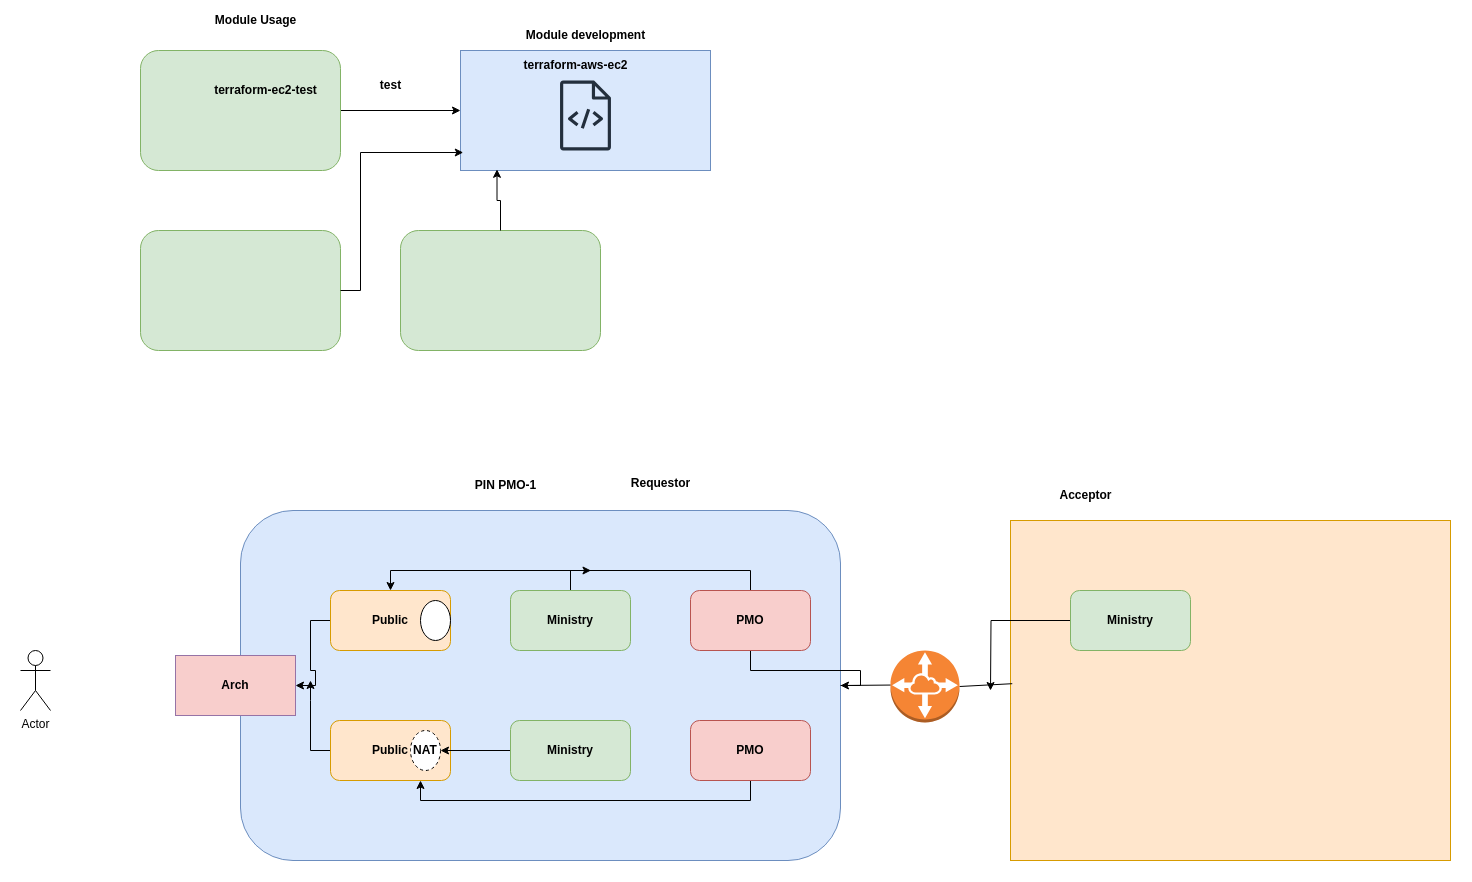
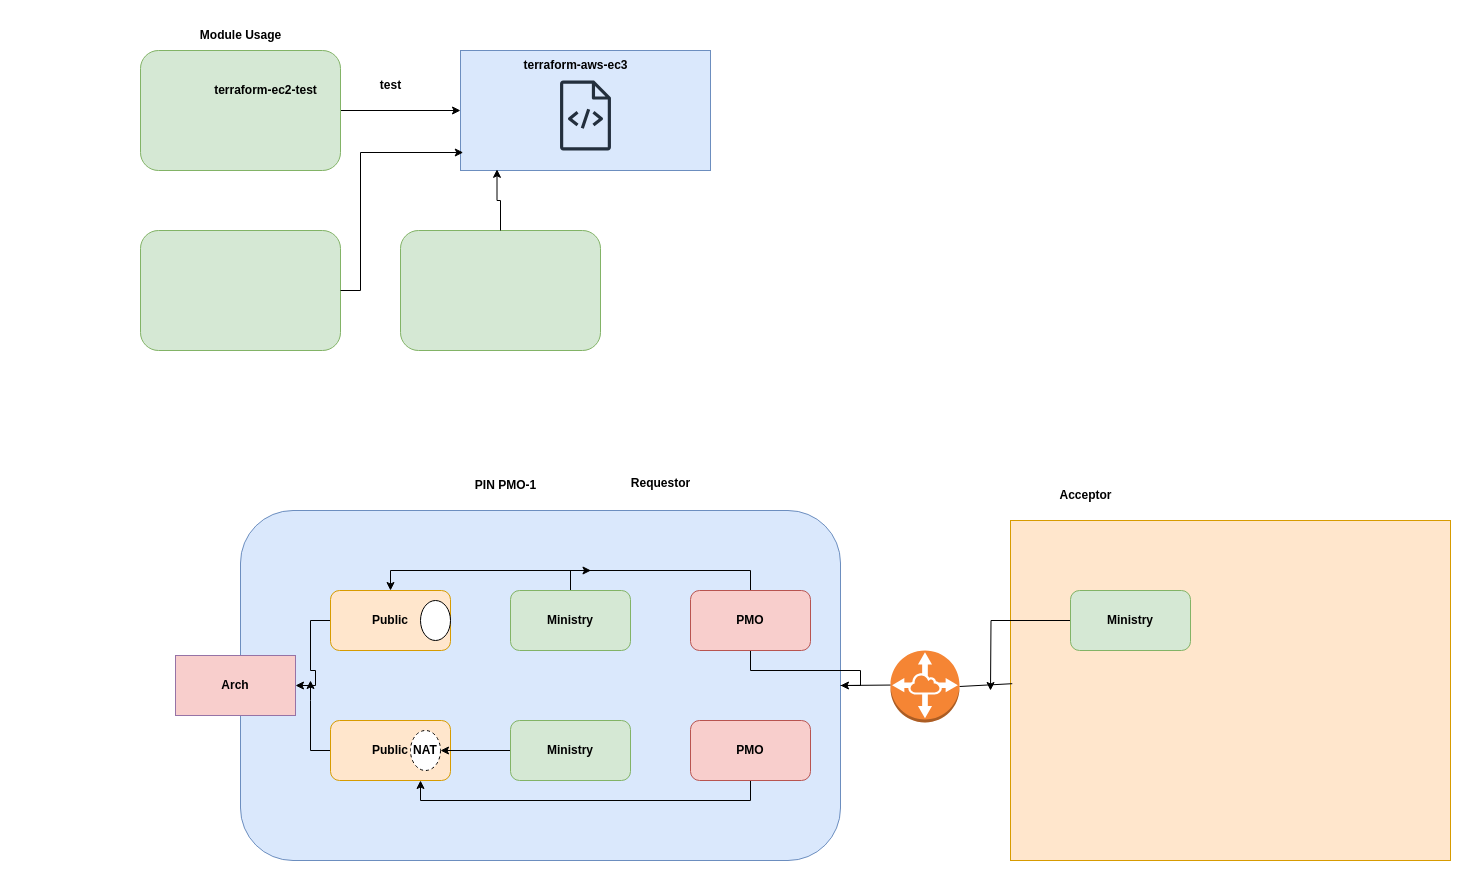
  <mxCell id="0" />
  <mxCell id="1" parent="0" />
  <mxCell id="2" value="" style="rounded=0;whiteSpace=wrap;html=1;fillColor=#dae8fc;strokeColor=#6c8ebf;" parent="1" vertex="1"><mxGeometry x="460" y="50" width="250" height="120" as="geometry" /></mxCell>
- <mxCell id="3" value="&lt;b&gt;terraform-aws-ec2&lt;/b&gt;" style="text;html=1;align=center;verticalAlign=middle;resizable=0;points=[];autosize=1;strokeColor=none;fillColor=none;" parent="1" vertex="1"><mxGeometry x="510" y="50" width="130" height="30" as="geometry" /></mxCell>
+ <mxCell id="3" value="&lt;b&gt;terraform-aws-ec3&lt;/b&gt;" style="text;html=1;align=center;verticalAlign=middle;resizable=0;points=[];autosize=1;strokeColor=none;fillColor=none;" parent="1" vertex="1"><mxGeometry x="510" y="50" width="130" height="30" as="geometry" /></mxCell>
  <mxCell id="4" style="edgeStyle=orthogonalEdgeStyle;rounded=0;orthogonalLoop=1;jettySize=auto;html=1;entryX=0;entryY=0.5;entryDx=0;entryDy=0;" parent="1" source="5" target="2" edge="1"><mxGeometry relative="1" as="geometry" /></mxCell>
  <mxCell id="5" value="" style="rounded=1;whiteSpace=wrap;html=1;fillColor=#d5e8d4;strokeColor=#82b366;" parent="1" vertex="1"><mxGeometry x="140" y="50" width="200" height="120" as="geometry" /></mxCell>
  <mxCell id="6" value="&lt;b&gt;terraform-ec2-test&lt;/b&gt;" style="text;html=1;align=center;verticalAlign=middle;resizable=0;points=[];autosize=1;strokeColor=none;fillColor=none;" parent="1" vertex="1"><mxGeometry x="200" y="75" width="130" height="30" as="geometry" /></mxCell>
  <mxCell id="7" value="" style="sketch=0;outlineConnect=0;fontColor=#232F3E;gradientColor=none;fillColor=#232F3D;strokeColor=none;dashed=0;verticalLabelPosition=bottom;verticalAlign=top;align=center;html=1;fontSize=12;fontStyle=0;aspect=fixed;pointerEvents=1;shape=mxgraph.aws4.source_code;" parent="1" vertex="1"><mxGeometry x="559.42" y="80" width="51.15" height="70" as="geometry" /></mxCell>
  <mxCell id="8" value="&lt;b&gt;test&lt;/b&gt;" style="text;html=1;align=center;verticalAlign=middle;resizable=0;points=[];autosize=1;strokeColor=none;fillColor=none;" parent="1" vertex="1"><mxGeometry x="360" y="70" width="60" height="30" as="geometry" /></mxCell>
  <mxCell id="9" value="" style="rounded=1;whiteSpace=wrap;html=1;fillColor=#d5e8d4;strokeColor=#82b366;" parent="1" vertex="1"><mxGeometry x="140" y="230" width="200" height="120" as="geometry" /></mxCell>
  <mxCell id="10" value="" style="rounded=1;whiteSpace=wrap;html=1;fillColor=#d5e8d4;strokeColor=#82b366;" parent="1" vertex="1"><mxGeometry x="400" y="230" width="200" height="120" as="geometry" /></mxCell>
  <mxCell id="11" style="edgeStyle=orthogonalEdgeStyle;rounded=0;orthogonalLoop=1;jettySize=auto;html=1;entryX=0.011;entryY=0.85;entryDx=0;entryDy=0;entryPerimeter=0;" parent="1" source="9" target="2" edge="1"><mxGeometry relative="1" as="geometry"><Array as="points"><mxPoint x="360" y="290" /><mxPoint x="360" y="152" /></Array></mxGeometry></mxCell>
  <mxCell id="12" style="edgeStyle=orthogonalEdgeStyle;rounded=0;orthogonalLoop=1;jettySize=auto;html=1;entryX=0.146;entryY=0.99;entryDx=0;entryDy=0;entryPerimeter=0;" parent="1" source="10" target="2" edge="1"><mxGeometry relative="1" as="geometry" /></mxCell>
- <mxCell id="13" value="&lt;b&gt;Module development&lt;/b&gt;" style="text;html=1;align=center;verticalAlign=middle;resizable=0;points=[];autosize=1;strokeColor=none;fillColor=none;" parent="1" vertex="1"><mxGeometry x="515" y="20" width="140" height="30" as="geometry" /></mxCell>
- <mxCell id="14" value="&lt;b&gt;Module Usage&lt;/b&gt;" style="text;html=1;align=center;verticalAlign=middle;resizable=0;points=[];autosize=1;strokeColor=none;fillColor=none;" parent="1" vertex="1"><mxGeometry x="205" y="5" width="100" height="30" as="geometry" /></mxCell>
+ <mxCell id="14" value="&lt;b&gt;Module Usage&lt;/b&gt;" style="text;html=1;align=center;verticalAlign=middle;resizable=0;points=[];autosize=1;strokeColor=none;fillColor=none;" parent="1" vertex="1"><mxGeometry x="190" y="20" width="100" height="30" as="geometry" /></mxCell>
  <mxCell id="15" value="" style="rounded=1;whiteSpace=wrap;html=1;fillColor=#dae8fc;strokeColor=#6c8ebf;" parent="1" vertex="1"><mxGeometry x="240" y="510" width="600" height="350" as="geometry" /></mxCell>
  <mxCell id="16" style="edgeStyle=orthogonalEdgeStyle;rounded=0;orthogonalLoop=1;jettySize=auto;html=1;entryX=1;entryY=0.5;entryDx=0;entryDy=0;" parent="1" source="17" target="29" edge="1"><mxGeometry relative="1" as="geometry" /></mxCell>
  <mxCell id="17" value="&lt;b&gt;Public&lt;/b&gt;" style="rounded=1;whiteSpace=wrap;html=1;fillColor=#ffe6cc;strokeColor=#d79b00;" parent="1" vertex="1"><mxGeometry x="330" y="590" width="120" height="60" as="geometry" /></mxCell>
  <mxCell id="18" style="edgeStyle=orthogonalEdgeStyle;rounded=0;orthogonalLoop=1;jettySize=auto;html=1;" parent="1" source="19" edge="1"><mxGeometry relative="1" as="geometry"><mxPoint x="310" y="680" as="targetPoint" /></mxGeometry></mxCell>
  <mxCell id="19" value="&lt;b&gt;Public&lt;/b&gt;" style="rounded=1;whiteSpace=wrap;html=1;fillColor=#ffe6cc;strokeColor=#d79b00;" parent="1" vertex="1"><mxGeometry x="330" y="720" width="120" height="60" as="geometry" /></mxCell>
  <mxCell id="20" style="edgeStyle=orthogonalEdgeStyle;rounded=0;orthogonalLoop=1;jettySize=auto;html=1;" parent="1" source="21" edge="1"><mxGeometry relative="1" as="geometry"><mxPoint x="590" y="570" as="targetPoint" /></mxGeometry></mxCell>
  <mxCell id="21" value="&lt;b&gt;Ministry&lt;/b&gt;" style="rounded=1;whiteSpace=wrap;html=1;fillColor=#d5e8d4;strokeColor=#82b366;" parent="1" vertex="1"><mxGeometry x="510" y="590" width="120" height="60" as="geometry" /></mxCell>
  <mxCell id="22" style="edgeStyle=orthogonalEdgeStyle;rounded=0;orthogonalLoop=1;jettySize=auto;html=1;entryX=1;entryY=0.5;entryDx=0;entryDy=0;" parent="1" source="23" target="31" edge="1"><mxGeometry relative="1" as="geometry" /></mxCell>
  <mxCell id="23" value="&lt;b&gt;Ministry&lt;/b&gt;" style="rounded=1;whiteSpace=wrap;html=1;fillColor=#d5e8d4;strokeColor=#82b366;" parent="1" vertex="1"><mxGeometry x="510" y="720" width="120" height="60" as="geometry" /></mxCell>
  <mxCell id="24" style="edgeStyle=orthogonalEdgeStyle;rounded=0;orthogonalLoop=1;jettySize=auto;html=1;entryX=0.5;entryY=0;entryDx=0;entryDy=0;" parent="1" source="26" target="17" edge="1"><mxGeometry relative="1" as="geometry"><Array as="points"><mxPoint x="750" y="570" /><mxPoint x="390" y="570" /></Array></mxGeometry></mxCell>
  <mxCell id="25" style="edgeStyle=orthogonalEdgeStyle;rounded=0;orthogonalLoop=1;jettySize=auto;html=1;entryX=1;entryY=0.5;entryDx=0;entryDy=0;" edge="1" parent="1" source="26" target="15"><mxGeometry relative="1" as="geometry" /></mxCell>
  <mxCell id="26" value="&lt;b&gt;PMO&lt;/b&gt;" style="rounded=1;whiteSpace=wrap;html=1;fillColor=#f8cecc;strokeColor=#b85450;" parent="1" vertex="1"><mxGeometry x="690" y="590" width="120" height="60" as="geometry" /></mxCell>
  <mxCell id="27" style="edgeStyle=orthogonalEdgeStyle;rounded=0;orthogonalLoop=1;jettySize=auto;html=1;entryX=0.75;entryY=1;entryDx=0;entryDy=0;" parent="1" source="28" target="19" edge="1"><mxGeometry relative="1" as="geometry"><Array as="points"><mxPoint x="750" y="800" /><mxPoint x="420" y="800" /></Array></mxGeometry></mxCell>
  <mxCell id="28" value="&lt;b&gt;PMO&lt;/b&gt;" style="rounded=1;whiteSpace=wrap;html=1;fillColor=#f8cecc;strokeColor=#b85450;" parent="1" vertex="1"><mxGeometry x="690" y="720" width="120" height="60" as="geometry" /></mxCell>
  <mxCell id="29" value="&lt;b&gt;Arch&lt;/b&gt;" style="rounded=0;whiteSpace=wrap;html=1;fillColor=#f8cecc;strokeColor=#9673a6;" parent="1" vertex="1"><mxGeometry x="175" y="655" width="120" height="60" as="geometry" /></mxCell>
  <mxCell id="30" value="" style="ellipse;whiteSpace=wrap;html=1;" parent="1" vertex="1"><mxGeometry x="420" y="600" width="30" height="40" as="geometry" /></mxCell>
  <mxCell id="31" value="&lt;b&gt;NAT&lt;/b&gt;" style="ellipse;whiteSpace=wrap;html=1;dashed=1;" parent="1" vertex="1"><mxGeometry x="410" y="730" width="30" height="40" as="geometry" /></mxCell>
- <mxCell id="32" value="Actor" style="shape=umlActor;verticalLabelPosition=bottom;verticalAlign=top;html=1;outlineConnect=0;" parent="1" vertex="1"><mxGeometry x="20" y="650" width="30" height="60" as="geometry" /></mxCell>
  <mxCell id="33" value="" style="rounded=0;whiteSpace=wrap;html=1;fillColor=#ffe6cc;strokeColor=#d79b00;" vertex="1" parent="1"><mxGeometry x="1010" y="520" width="440" height="340" as="geometry" /></mxCell>
  <mxCell id="34" value="" style="endArrow=none;html=1;rounded=0;exitX=1;exitY=0.5;exitDx=0;exitDy=0;entryX=0.004;entryY=0.48;entryDx=0;entryDy=0;entryPerimeter=0;" edge="1" parent="1" source="36" target="33"><mxGeometry width="50" height="50" relative="1" as="geometry"><mxPoint x="840" y="630" as="sourcePoint" /><mxPoint x="890" y="580" as="targetPoint" /></mxGeometry></mxCell>
  <mxCell id="35" value="" style="endArrow=none;html=1;rounded=0;exitX=1;exitY=0.5;exitDx=0;exitDy=0;entryX=0.004;entryY=0.48;entryDx=0;entryDy=0;entryPerimeter=0;" edge="1" parent="1" source="15" target="36"><mxGeometry width="50" height="50" relative="1" as="geometry"><mxPoint x="840" y="685" as="sourcePoint" /><mxPoint x="992" y="683" as="targetPoint" /></mxGeometry></mxCell>
  <mxCell id="36" value="" style="outlineConnect=0;dashed=0;verticalLabelPosition=bottom;verticalAlign=top;align=center;html=1;shape=mxgraph.aws3.vpc_peering;fillColor=#F58534;gradientColor=none;" vertex="1" parent="1"><mxGeometry x="890" y="650" width="69" height="72" as="geometry" /></mxCell>
  <mxCell id="37" value="&lt;b&gt;PIN PMO-1&lt;/b&gt;" style="text;html=1;align=center;verticalAlign=middle;resizable=0;points=[];autosize=1;strokeColor=none;fillColor=none;" vertex="1" parent="1"><mxGeometry x="460" y="470" width="90" height="30" as="geometry" /></mxCell>
  <mxCell id="38" value="&lt;b&gt;Requestor&lt;/b&gt;" style="text;html=1;align=center;verticalAlign=middle;resizable=0;points=[];autosize=1;strokeColor=none;fillColor=none;" vertex="1" parent="1"><mxGeometry x="620" y="468" width="80" height="30" as="geometry" /></mxCell>
  <mxCell id="39" value="&lt;b&gt;Acceptor&lt;/b&gt;" style="text;html=1;align=center;verticalAlign=middle;resizable=0;points=[];autosize=1;strokeColor=none;fillColor=none;" vertex="1" parent="1"><mxGeometry x="1045" y="480" width="80" height="30" as="geometry" /></mxCell>
  <mxCell id="40" style="edgeStyle=orthogonalEdgeStyle;rounded=0;orthogonalLoop=1;jettySize=auto;html=1;" edge="1" parent="1" source="41"><mxGeometry relative="1" as="geometry"><mxPoint x="990" y="690" as="targetPoint" /></mxGeometry></mxCell>
  <mxCell id="41" value="&lt;b&gt;Ministry&lt;/b&gt;" style="rounded=1;whiteSpace=wrap;html=1;fillColor=#d5e8d4;strokeColor=#82b366;" vertex="1" parent="1"><mxGeometry x="1070" y="590" width="120" height="60" as="geometry" /></mxCell>
